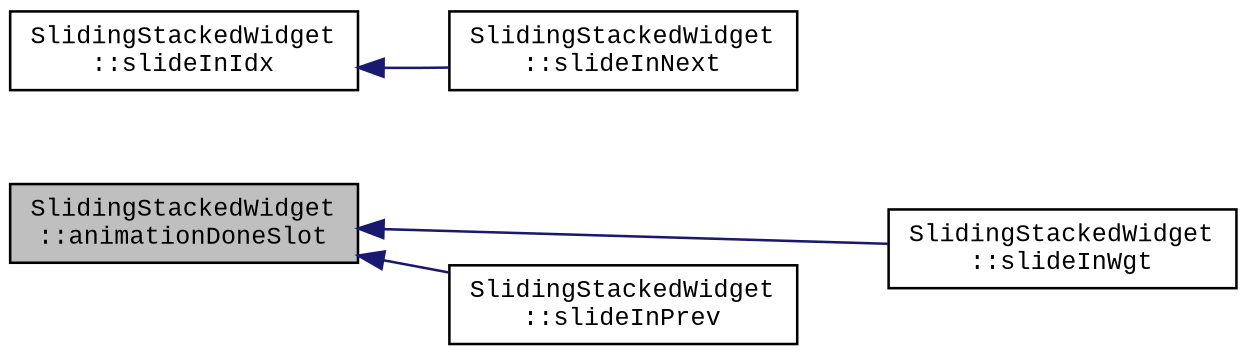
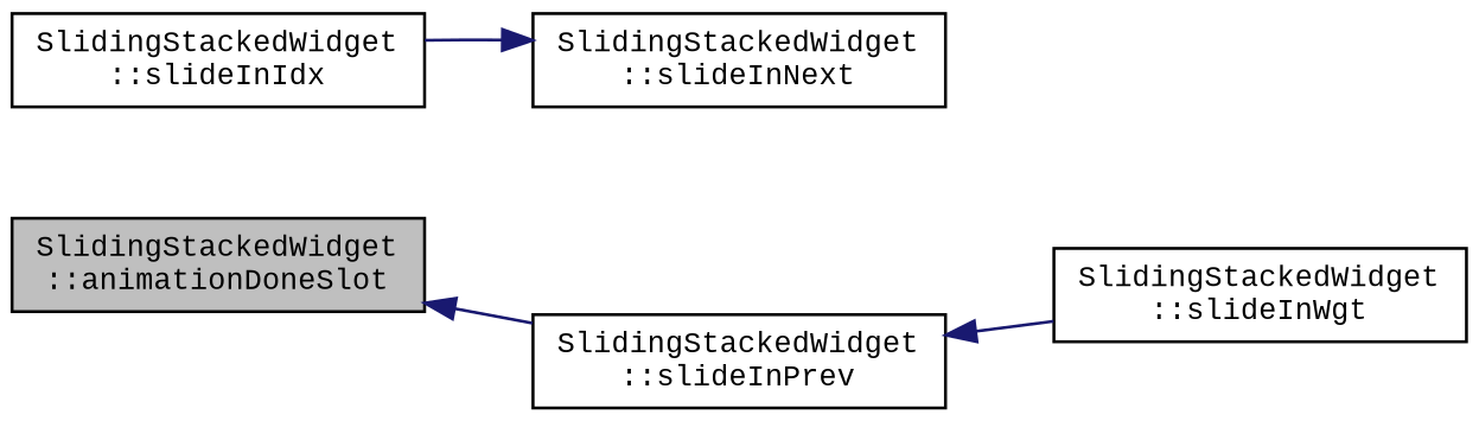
  digraph {
    fontname="Liberation Mono"
    rankdir=LR
    node [color=black fontname="Liberation Mono" fontsize=10 shape=record]
    edge [color=midnightblue dir=back fontname="Liberation Mono" fontsize=10 labelfontname=Helvetica labelfontsize=10 style=solid]
    n1 [fillcolor=grey75 fontcolor=black height=0.2 label="SlidingStackedWidget\l::animationDoneSlot" style=filled width=0.4]
    n2 [height=0.2 label="SlidingStackedWidget\l::slideInWgt" width=0.4]
    n3 [height=0.2 label="SlidingStackedWidget\l::slideInPrev" width=0.4]
    n4 [height=0.2 label="SlidingStackedWidget\l::slideInIdx" width=0.4]
    n5 [height=0.2 label="SlidingStackedWidget\l::slideInNext" width=0.4]
-   n1 -> n2
+   n3 -> n2
    n1 -> n3
-   n4 -> n5
+   n5 -> n4
  }
